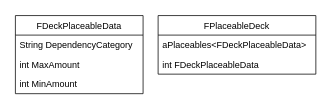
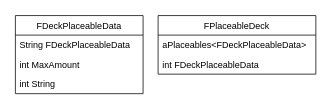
  <mxCell id="0" />
  <mxCell id="1" parent="0" />
  <mxCell id="2" value="FPlaceableDeck" style="swimlane;fontStyle=0;childLayout=stackLayout;horizontal=1;startSize=26;fillColor=none;horizontalStack=0;resizeParent=1;resizeParentMax=0;resizeLast=0;collapsible=1;marginBottom=0;" vertex="1" parent="1"><mxGeometry x="210" y="20" width="210" height="78" as="geometry" /></mxCell>
  <mxCell id="3" value="aPlaceables&lt;FDeckPlaceableData&gt;" style="text;strokeColor=none;fillColor=none;align=left;verticalAlign=top;spacingLeft=4;spacingRight=4;overflow=hidden;rotatable=0;points=[[0,0.5],[1,0.5]];portConstraint=eastwest;" vertex="1" parent="2"><mxGeometry y="26" width="210" height="26" as="geometry" /></mxCell>
  <mxCell id="4" value="int FDeckPlaceableData" style="text;strokeColor=none;fillColor=none;align=left;verticalAlign=top;spacingLeft=4;spacingRight=4;overflow=hidden;rotatable=0;points=[[0,0.5],[1,0.5]];portConstraint=eastwest;" vertex="1" parent="2"><mxGeometry y="52" width="210" height="26" as="geometry" /></mxCell>
  <mxCell id="5" value="FDeckPlaceableData" style="swimlane;fontStyle=0;childLayout=stackLayout;horizontal=1;startSize=26;fillColor=none;horizontalStack=0;resizeParent=1;resizeParentMax=0;resizeLast=0;collapsible=1;marginBottom=0;" vertex="1" parent="1"><mxGeometry x="20" y="20" width="170" height="104" as="geometry" /></mxCell>
- <mxCell id="6" value="String DependencyCategory" style="text;strokeColor=none;fillColor=none;align=left;verticalAlign=top;spacingLeft=4;spacingRight=4;overflow=hidden;rotatable=0;points=[[0,0.5],[1,0.5]];portConstraint=eastwest;" vertex="1" parent="5"><mxGeometry y="26" width="170" height="26" as="geometry" /></mxCell>
+ <mxCell id="6" value="String FDeckPlaceableData" style="text;strokeColor=none;fillColor=none;align=left;verticalAlign=top;spacingLeft=4;spacingRight=4;overflow=hidden;rotatable=0;points=[[0,0.5],[1,0.5]];portConstraint=eastwest;" vertex="1" parent="5"><mxGeometry y="26" width="170" height="26" as="geometry" /></mxCell>
  <mxCell id="7" value="int MaxAmount" style="text;strokeColor=none;fillColor=none;align=left;verticalAlign=top;spacingLeft=4;spacingRight=4;overflow=hidden;rotatable=0;points=[[0,0.5],[1,0.5]];portConstraint=eastwest;" vertex="1" parent="5"><mxGeometry y="52" width="170" height="26" as="geometry" /></mxCell>
- <mxCell id="8" value="int MinAmount" style="text;strokeColor=none;fillColor=none;align=left;verticalAlign=top;spacingLeft=4;spacingRight=4;overflow=hidden;rotatable=0;points=[[0,0.5],[1,0.5]];portConstraint=eastwest;" vertex="1" parent="5"><mxGeometry y="78" width="170" height="26" as="geometry" /></mxCell>
+ <mxCell id="8" value="int String" style="text;strokeColor=none;fillColor=none;align=left;verticalAlign=top;spacingLeft=4;spacingRight=4;overflow=hidden;rotatable=0;points=[[0,0.5],[1,0.5]];portConstraint=eastwest;" vertex="1" parent="5"><mxGeometry y="78" width="170" height="26" as="geometry" /></mxCell>
